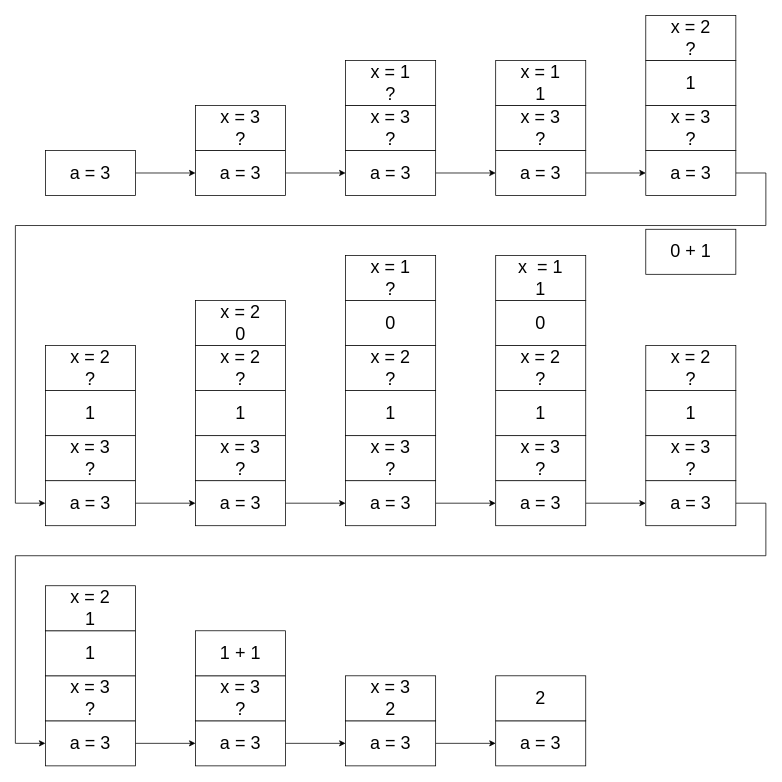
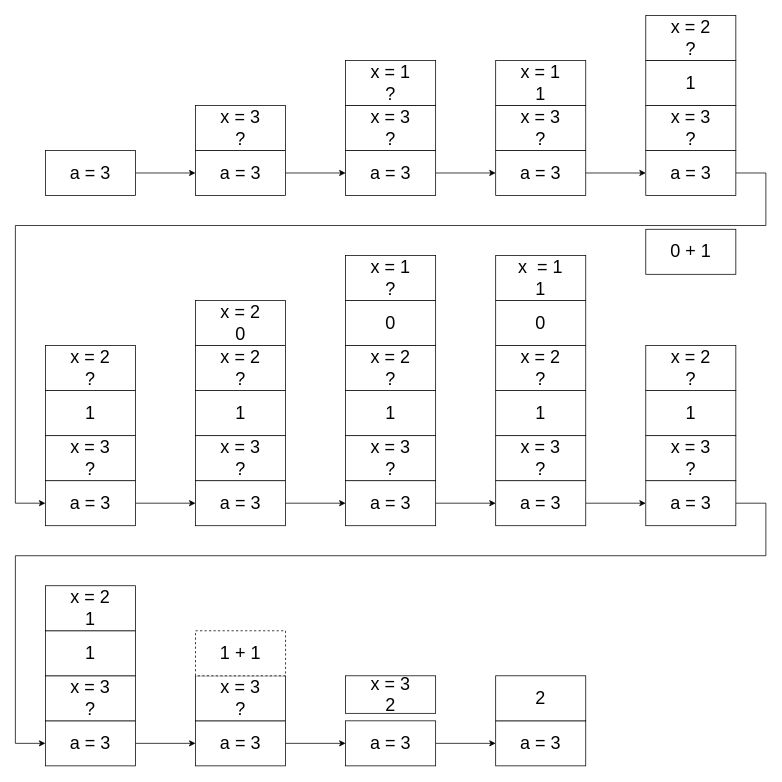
  <mxCell id="0" />
  <mxCell id="1" parent="0" />
  <mxCell id="2" style="edgeStyle=orthogonalEdgeStyle;rounded=0;orthogonalLoop=1;jettySize=auto;html=1;exitX=1;exitY=0.5;exitDx=0;exitDy=0;entryX=0;entryY=0.5;entryDx=0;entryDy=0;fontSize=24;" edge="1" parent="1" source="3" target="6"><mxGeometry relative="1" as="geometry" /></mxCell>
  <mxCell id="3" value="a = 3" style="rounded=0;whiteSpace=wrap;html=1;fontSize=24;" vertex="1" parent="1"><mxGeometry x="260" y="200" width="120" height="60" as="geometry" /></mxCell>
  <mxCell id="4" value="x = 3&lt;br style=&quot;font-size: 24px;&quot;&gt;?" style="rounded=0;whiteSpace=wrap;html=1;fontSize=24;" vertex="1" parent="1"><mxGeometry x="260" y="140" width="120" height="60" as="geometry" /></mxCell>
  <mxCell id="5" style="edgeStyle=orthogonalEdgeStyle;rounded=0;orthogonalLoop=1;jettySize=auto;html=1;exitX=1;exitY=0.5;exitDx=0;exitDy=0;entryX=0;entryY=0.5;entryDx=0;entryDy=0;fontSize=24;" edge="1" parent="1" source="6" target="10"><mxGeometry relative="1" as="geometry" /></mxCell>
  <mxCell id="6" value="a = 3" style="rounded=0;whiteSpace=wrap;html=1;fontSize=24;" vertex="1" parent="1"><mxGeometry x="460" y="200" width="120" height="60" as="geometry" /></mxCell>
  <mxCell id="7" value="x = 3&lt;br style=&quot;font-size: 24px;&quot;&gt;?" style="rounded=0;whiteSpace=wrap;html=1;fontSize=24;" vertex="1" parent="1"><mxGeometry x="460" y="140" width="120" height="60" as="geometry" /></mxCell>
  <mxCell id="8" value="x = 1&lt;br style=&quot;font-size: 24px;&quot;&gt;?" style="rounded=0;whiteSpace=wrap;html=1;fontSize=24;" vertex="1" parent="1"><mxGeometry x="460" y="80" width="120" height="60" as="geometry" /></mxCell>
  <mxCell id="9" style="edgeStyle=orthogonalEdgeStyle;rounded=0;orthogonalLoop=1;jettySize=auto;html=1;exitX=1;exitY=0.5;exitDx=0;exitDy=0;entryX=0;entryY=0.5;entryDx=0;entryDy=0;fontSize=24;" edge="1" parent="1" source="10" target="14"><mxGeometry relative="1" as="geometry" /></mxCell>
  <mxCell id="10" value="a = 3" style="rounded=0;whiteSpace=wrap;html=1;fontSize=24;" vertex="1" parent="1"><mxGeometry x="660" y="200" width="120" height="60" as="geometry" /></mxCell>
  <mxCell id="11" value="x = 3&lt;br style=&quot;font-size: 24px;&quot;&gt;?" style="rounded=0;whiteSpace=wrap;html=1;fontSize=24;" vertex="1" parent="1"><mxGeometry x="660" y="140" width="120" height="60" as="geometry" /></mxCell>
  <mxCell id="12" value="x = 1&lt;br style=&quot;font-size: 24px;&quot;&gt;1" style="rounded=0;whiteSpace=wrap;html=1;fontSize=24;" vertex="1" parent="1"><mxGeometry x="660" y="80" width="120" height="60" as="geometry" /></mxCell>
  <mxCell id="13" style="edgeStyle=orthogonalEdgeStyle;rounded=0;orthogonalLoop=1;jettySize=auto;html=1;exitX=1;exitY=0.5;exitDx=0;exitDy=0;entryX=0;entryY=0.5;entryDx=0;entryDy=0;fontSize=24;" edge="1" parent="1" source="14" target="19"><mxGeometry relative="1" as="geometry"><Array as="points"><mxPoint x="1020" y="230" /><mxPoint x="1020" y="300" /><mxPoint x="20" y="300" /><mxPoint x="20" y="670" /></Array></mxGeometry></mxCell>
  <mxCell id="14" value="a = 3" style="rounded=0;whiteSpace=wrap;html=1;fontSize=24;" vertex="1" parent="1"><mxGeometry x="860" y="200" width="120" height="60" as="geometry" /></mxCell>
  <mxCell id="15" value="x = 3&lt;br style=&quot;font-size: 24px;&quot;&gt;?" style="rounded=0;whiteSpace=wrap;html=1;fontSize=24;" vertex="1" parent="1"><mxGeometry x="860" y="140" width="120" height="60" as="geometry" /></mxCell>
  <mxCell id="16" value="1" style="rounded=0;whiteSpace=wrap;html=1;fontSize=24;" vertex="1" parent="1"><mxGeometry x="860" y="80" width="120" height="60" as="geometry" /></mxCell>
  <mxCell id="17" value="x = 2&lt;br style=&quot;font-size: 24px;&quot;&gt;?" style="rounded=0;whiteSpace=wrap;html=1;fontSize=24;" vertex="1" parent="1"><mxGeometry x="860" y="20" width="120" height="60" as="geometry" /></mxCell>
  <mxCell id="18" style="edgeStyle=orthogonalEdgeStyle;rounded=0;orthogonalLoop=1;jettySize=auto;html=1;exitX=1;exitY=0.5;exitDx=0;exitDy=0;entryX=0;entryY=0.5;entryDx=0;entryDy=0;fontSize=24;" edge="1" parent="1" source="19" target="24"><mxGeometry relative="1" as="geometry" /></mxCell>
  <mxCell id="19" value="a = 3" style="rounded=0;whiteSpace=wrap;html=1;fontSize=24;" vertex="1" parent="1"><mxGeometry x="60" y="640" width="120" height="60" as="geometry" /></mxCell>
  <mxCell id="20" value="x = 3&lt;br style=&quot;font-size: 24px;&quot;&gt;?" style="rounded=0;whiteSpace=wrap;html=1;fontSize=24;" vertex="1" parent="1"><mxGeometry x="60" y="580" width="120" height="60" as="geometry" /></mxCell>
  <mxCell id="21" value="1" style="rounded=0;whiteSpace=wrap;html=1;fontSize=24;" vertex="1" parent="1"><mxGeometry x="60" y="520" width="120" height="60" as="geometry" /></mxCell>
  <mxCell id="22" value="x = 2&lt;br style=&quot;font-size: 24px;&quot;&gt;?" style="rounded=0;whiteSpace=wrap;html=1;fontSize=24;" vertex="1" parent="1"><mxGeometry x="60" y="460" width="120" height="60" as="geometry" /></mxCell>
  <mxCell id="23" style="edgeStyle=orthogonalEdgeStyle;rounded=0;orthogonalLoop=1;jettySize=auto;html=1;exitX=1;exitY=0.5;exitDx=0;exitDy=0;entryX=0;entryY=0.5;entryDx=0;entryDy=0;fontSize=24;" edge="1" parent="1" source="24" target="30"><mxGeometry relative="1" as="geometry" /></mxCell>
  <mxCell id="24" value="a = 3" style="rounded=0;whiteSpace=wrap;html=1;fontSize=24;" vertex="1" parent="1"><mxGeometry x="260" y="640" width="120" height="60" as="geometry" /></mxCell>
  <mxCell id="25" value="x = 3&lt;br style=&quot;font-size: 24px;&quot;&gt;?" style="rounded=0;whiteSpace=wrap;html=1;fontSize=24;" vertex="1" parent="1"><mxGeometry x="260" y="580" width="120" height="60" as="geometry" /></mxCell>
  <mxCell id="26" value="1" style="rounded=0;whiteSpace=wrap;html=1;fontSize=24;" vertex="1" parent="1"><mxGeometry x="260" y="520" width="120" height="60" as="geometry" /></mxCell>
  <mxCell id="27" value="x = 2&lt;br style=&quot;font-size: 24px;&quot;&gt;?" style="rounded=0;whiteSpace=wrap;html=1;fontSize=24;" vertex="1" parent="1"><mxGeometry x="260" y="460" width="120" height="60" as="geometry" /></mxCell>
  <mxCell id="28" value="x = 2&lt;br style=&quot;font-size: 24px;&quot;&gt;0" style="rounded=0;whiteSpace=wrap;html=1;fontSize=24;" vertex="1" parent="1"><mxGeometry x="260" y="400" width="120" height="60" as="geometry" /></mxCell>
  <mxCell id="29" value="" style="edgeStyle=orthogonalEdgeStyle;rounded=0;orthogonalLoop=1;jettySize=auto;html=1;entryX=0;entryY=0.5;entryDx=0;entryDy=0;fontSize=24;" edge="1" parent="1" source="30" target="37"><mxGeometry relative="1" as="geometry" /></mxCell>
  <mxCell id="30" value="a = 3" style="rounded=0;whiteSpace=wrap;html=1;fontSize=24;" vertex="1" parent="1"><mxGeometry x="460" y="640" width="120" height="60" as="geometry" /></mxCell>
  <mxCell id="31" value="x = 3&lt;br style=&quot;font-size: 24px;&quot;&gt;?" style="rounded=0;whiteSpace=wrap;html=1;fontSize=24;" vertex="1" parent="1"><mxGeometry x="460" y="580" width="120" height="60" as="geometry" /></mxCell>
  <mxCell id="32" value="1" style="rounded=0;whiteSpace=wrap;html=1;fontSize=24;" vertex="1" parent="1"><mxGeometry x="460" y="520" width="120" height="60" as="geometry" /></mxCell>
  <mxCell id="33" value="x = 2&lt;br style=&quot;font-size: 24px;&quot;&gt;?" style="rounded=0;whiteSpace=wrap;html=1;fontSize=24;" vertex="1" parent="1"><mxGeometry x="460" y="460" width="120" height="60" as="geometry" /></mxCell>
  <mxCell id="34" value="0" style="rounded=0;whiteSpace=wrap;html=1;fontSize=24;" vertex="1" parent="1"><mxGeometry x="460" y="400" width="120" height="60" as="geometry" /></mxCell>
  <mxCell id="35" value="x = 1&lt;br style=&quot;font-size: 24px;&quot;&gt;?" style="rounded=0;whiteSpace=wrap;html=1;fontSize=24;" vertex="1" parent="1"><mxGeometry x="460" y="340" width="120" height="60" as="geometry" /></mxCell>
  <mxCell id="36" style="edgeStyle=orthogonalEdgeStyle;rounded=0;orthogonalLoop=1;jettySize=auto;html=1;exitX=1;exitY=0.5;exitDx=0;exitDy=0;entryX=0;entryY=0.5;entryDx=0;entryDy=0;fontSize=24;" edge="1" parent="1" source="37" target="44"><mxGeometry relative="1" as="geometry" /></mxCell>
  <mxCell id="37" value="a = 3" style="rounded=0;whiteSpace=wrap;html=1;fontSize=24;" vertex="1" parent="1"><mxGeometry x="660" y="640" width="120" height="60" as="geometry" /></mxCell>
  <mxCell id="38" value="x = 3&lt;br style=&quot;font-size: 24px;&quot;&gt;?" style="rounded=0;whiteSpace=wrap;html=1;fontSize=24;" vertex="1" parent="1"><mxGeometry x="660" y="580" width="120" height="60" as="geometry" /></mxCell>
  <mxCell id="39" value="1" style="rounded=0;whiteSpace=wrap;html=1;fontSize=24;" vertex="1" parent="1"><mxGeometry x="660" y="520" width="120" height="60" as="geometry" /></mxCell>
  <mxCell id="40" value="x = 2&lt;br style=&quot;font-size: 24px;&quot;&gt;?" style="rounded=0;whiteSpace=wrap;html=1;fontSize=24;" vertex="1" parent="1"><mxGeometry x="660" y="460" width="120" height="60" as="geometry" /></mxCell>
  <mxCell id="41" value="0" style="rounded=0;whiteSpace=wrap;html=1;fontSize=24;" vertex="1" parent="1"><mxGeometry x="660" y="400" width="120" height="60" as="geometry" /></mxCell>
  <mxCell id="42" value="x&amp;nbsp; = 1&lt;br style=&quot;font-size: 24px;&quot;&gt;1" style="rounded=0;whiteSpace=wrap;html=1;fontSize=24;" vertex="1" parent="1"><mxGeometry x="660" y="340" width="120" height="60" as="geometry" /></mxCell>
  <mxCell id="43" style="edgeStyle=orthogonalEdgeStyle;rounded=0;orthogonalLoop=1;jettySize=auto;html=1;exitX=1;exitY=0.5;exitDx=0;exitDy=0;entryX=0;entryY=0.5;entryDx=0;entryDy=0;fontSize=24;" edge="1" parent="1" source="44" target="52"><mxGeometry relative="1" as="geometry"><Array as="points"><mxPoint x="1020" y="670" /><mxPoint x="1020" y="740" /><mxPoint x="20" y="740" /><mxPoint x="20" y="990" /></Array></mxGeometry></mxCell>
  <mxCell id="44" value="a = 3" style="rounded=0;whiteSpace=wrap;html=1;fontSize=24;" vertex="1" parent="1"><mxGeometry x="860" y="640" width="120" height="60" as="geometry" /></mxCell>
  <mxCell id="45" value="x = 3&lt;br style=&quot;font-size: 24px;&quot;&gt;?" style="rounded=0;whiteSpace=wrap;html=1;fontSize=24;" vertex="1" parent="1"><mxGeometry x="860" y="580" width="120" height="60" as="geometry" /></mxCell>
  <mxCell id="46" value="1" style="rounded=0;whiteSpace=wrap;html=1;fontSize=24;" vertex="1" parent="1"><mxGeometry x="860" y="520" width="120" height="60" as="geometry" /></mxCell>
  <mxCell id="47" value="x = 2&lt;br style=&quot;font-size: 24px;&quot;&gt;?" style="rounded=0;whiteSpace=wrap;html=1;fontSize=24;" vertex="1" parent="1"><mxGeometry x="860" y="460" width="120" height="60" as="geometry" /></mxCell>
  <mxCell id="48" value="0 + 1" style="rounded=0;whiteSpace=wrap;html=1;fontSize=24;" vertex="1" parent="1"><mxGeometry x="860" y="305" width="120" height="60" as="geometry" /></mxCell>
  <mxCell id="49" value="" style="edgeStyle=orthogonalEdgeStyle;rounded=0;orthogonalLoop=1;jettySize=auto;html=1;entryX=0;entryY=0.5;entryDx=0;entryDy=0;fontSize=24;" edge="1" parent="1" source="50" target="3"><mxGeometry relative="1" as="geometry" /></mxCell>
  <mxCell id="50" value="a = 3" style="rounded=0;whiteSpace=wrap;html=1;fontSize=24;" vertex="1" parent="1"><mxGeometry x="60" y="200" width="120" height="60" as="geometry" /></mxCell>
  <mxCell id="51" style="edgeStyle=orthogonalEdgeStyle;rounded=0;orthogonalLoop=1;jettySize=auto;html=1;exitX=1;exitY=0.5;exitDx=0;exitDy=0;entryX=0;entryY=0.5;entryDx=0;entryDy=0;fontSize=24;" edge="1" parent="1" source="52" target="57"><mxGeometry relative="1" as="geometry" /></mxCell>
  <mxCell id="52" value="a = 3" style="rounded=0;whiteSpace=wrap;html=1;fontSize=24;" vertex="1" parent="1"><mxGeometry x="60" y="960" width="120" height="60" as="geometry" /></mxCell>
  <mxCell id="53" value="x = 3&lt;br style=&quot;font-size: 24px;&quot;&gt;?" style="rounded=0;whiteSpace=wrap;html=1;fontSize=24;" vertex="1" parent="1"><mxGeometry x="60" y="900" width="120" height="60" as="geometry" /></mxCell>
  <mxCell id="54" value="1" style="rounded=0;whiteSpace=wrap;html=1;fontSize=24;" vertex="1" parent="1"><mxGeometry x="60" y="840" width="120" height="60" as="geometry" /></mxCell>
  <mxCell id="55" value="x = 2&lt;br style=&quot;font-size: 24px;&quot;&gt;1" style="rounded=0;whiteSpace=wrap;html=1;fontSize=24;" vertex="1" parent="1"><mxGeometry x="60" y="780" width="120" height="60" as="geometry" /></mxCell>
  <mxCell id="56" style="edgeStyle=orthogonalEdgeStyle;rounded=0;orthogonalLoop=1;jettySize=auto;html=1;exitX=1;exitY=0.5;exitDx=0;exitDy=0;entryX=0;entryY=0.5;entryDx=0;entryDy=0;fontSize=24;" edge="1" parent="1" source="57" target="61"><mxGeometry relative="1" as="geometry" /></mxCell>
  <mxCell id="57" value="a = 3" style="rounded=0;whiteSpace=wrap;html=1;fontSize=24;" vertex="1" parent="1"><mxGeometry x="260" y="960" width="120" height="60" as="geometry" /></mxCell>
  <mxCell id="58" value="x = 3&lt;br style=&quot;font-size: 24px;&quot;&gt;?" style="rounded=0;whiteSpace=wrap;html=1;fontSize=24;" vertex="1" parent="1"><mxGeometry x="260" y="900" width="120" height="60" as="geometry" /></mxCell>
- <mxCell id="59" value="1 + 1" style="rounded=0;whiteSpace=wrap;html=1;fontSize=24;" vertex="1" parent="1"><mxGeometry x="260" y="840" width="120" height="60" as="geometry" /></mxCell>
+ <mxCell id="59" value="1 + 1" style="rounded=0;whiteSpace=wrap;html=1;fontSize=24;dashed=1;" vertex="1" parent="1"><mxGeometry x="260" y="840" width="120" height="60" as="geometry" /></mxCell>
  <mxCell id="60" style="edgeStyle=orthogonalEdgeStyle;rounded=0;orthogonalLoop=1;jettySize=auto;html=1;exitX=1;exitY=0.5;exitDx=0;exitDy=0;entryX=0;entryY=0.5;entryDx=0;entryDy=0;fontSize=24;" edge="1" parent="1" source="61" target="63"><mxGeometry relative="1" as="geometry" /></mxCell>
  <mxCell id="61" value="a = 3" style="rounded=0;whiteSpace=wrap;html=1;fontSize=24;" vertex="1" parent="1"><mxGeometry x="460" y="960" width="120" height="60" as="geometry" /></mxCell>
- <mxCell id="62" value="x = 3&lt;br style=&quot;font-size: 24px;&quot;&gt;2" style="rounded=0;whiteSpace=wrap;html=1;fontSize=24;" vertex="1" parent="1"><mxGeometry x="460" y="900" width="120" height="60" as="geometry" /></mxCell>
+ <mxCell id="62" value="x = 3&lt;br style=&quot;font-size: 24px;&quot;&gt;2" style="rounded=0;whiteSpace=wrap;html=1;fontSize=24;" vertex="1" parent="1"><mxGeometry x="460" y="900" width="120" height="50" as="geometry" /></mxCell>
  <mxCell id="63" value="a = 3" style="rounded=0;whiteSpace=wrap;html=1;fontSize=24;" vertex="1" parent="1"><mxGeometry x="660" y="960" width="120" height="60" as="geometry" /></mxCell>
  <mxCell id="64" value="2" style="rounded=0;whiteSpace=wrap;html=1;fontSize=24;" vertex="1" parent="1"><mxGeometry x="660" y="900" width="120" height="60" as="geometry" /></mxCell>
